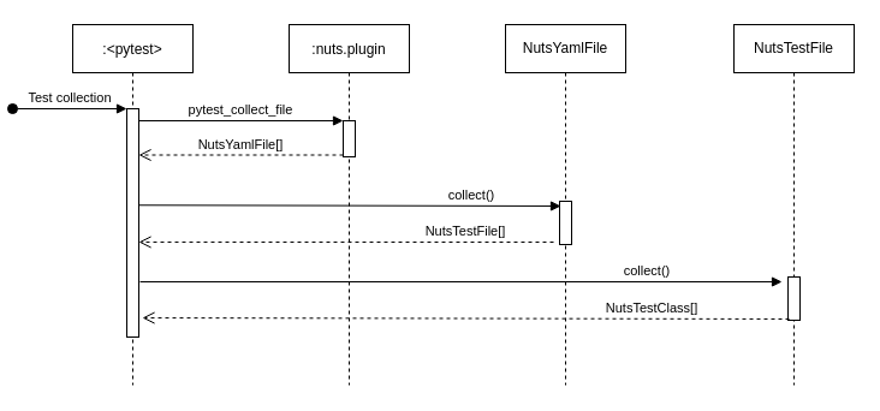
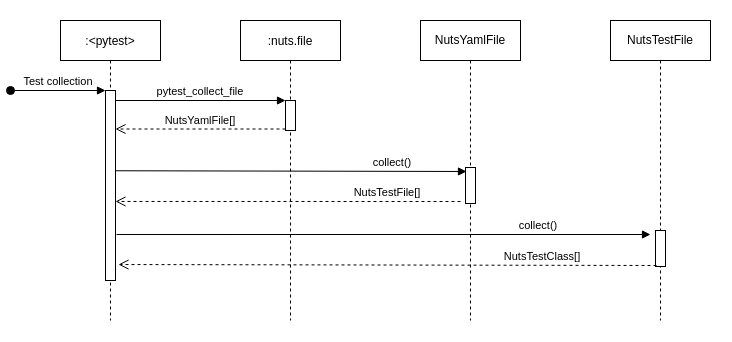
  <mxCell id="0" />
  <mxCell id="1" parent="0" />
  <mxCell id="2" value=":&lt;pytest&gt;" style="shape=umlLifeline;perimeter=lifelinePerimeter;container=1;collapsible=0;recursiveResize=0;rounded=0;shadow=0;strokeWidth=1;" parent="1" vertex="1"><mxGeometry x="20" y="20" width="100" height="300" as="geometry" /></mxCell>
  <mxCell id="3" value="" style="points=[];perimeter=orthogonalPerimeter;rounded=0;shadow=0;strokeWidth=1;" parent="2" vertex="1"><mxGeometry x="45" y="70" width="10" height="190" as="geometry" /></mxCell>
  <mxCell id="4" value="Test collection" style="verticalAlign=bottom;startArrow=oval;endArrow=block;startSize=8;shadow=0;strokeWidth=1;" parent="2" target="3" edge="1"><mxGeometry relative="1" as="geometry"><mxPoint x="-50" y="70" as="sourcePoint" /></mxGeometry></mxCell>
- <mxCell id="5" value=":nuts.plugin" style="shape=umlLifeline;perimeter=lifelinePerimeter;container=1;collapsible=0;recursiveResize=0;rounded=0;shadow=0;strokeWidth=1;" parent="1" vertex="1"><mxGeometry x="200" y="20" width="100" height="300" as="geometry" /></mxCell>
+ <mxCell id="5" value=":nuts.file" style="shape=umlLifeline;perimeter=lifelinePerimeter;container=1;collapsible=0;recursiveResize=0;rounded=0;shadow=0;strokeWidth=1;" parent="1" vertex="1"><mxGeometry x="200" y="20" width="100" height="300" as="geometry" /></mxCell>
  <mxCell id="6" value="" style="points=[];perimeter=orthogonalPerimeter;rounded=0;shadow=0;strokeWidth=1;" parent="5" vertex="1"><mxGeometry x="45" y="80" width="10" height="30" as="geometry" /></mxCell>
  <mxCell id="7" value="collect()" style="verticalAlign=bottom;endArrow=block;shadow=0;strokeWidth=1;" edge="1" parent="5"><mxGeometry x="0.581" relative="1" as="geometry"><mxPoint x="-125" y="150.25" as="sourcePoint" /><mxPoint x="226" y="151" as="targetPoint" /><mxPoint as="offset" /></mxGeometry></mxCell>
  <mxCell id="8" value="NutsYamlFile[]" style="verticalAlign=bottom;endArrow=open;dashed=1;endSize=8;exitX=0;exitY=0.95;shadow=0;strokeWidth=1;" parent="1" source="6" target="3" edge="1"><mxGeometry relative="1" as="geometry"><mxPoint x="175" y="176" as="targetPoint" /></mxGeometry></mxCell>
  <mxCell id="9" value="pytest_collect_file" style="verticalAlign=bottom;endArrow=block;entryX=0;entryY=0;shadow=0;strokeWidth=1;" parent="1" source="3" target="6" edge="1"><mxGeometry relative="1" as="geometry"><mxPoint x="175" y="100" as="sourcePoint" /></mxGeometry></mxCell>
  <mxCell id="10" value="NutsYamlFile" style="shape=umlLifeline;perimeter=lifelinePerimeter;whiteSpace=wrap;html=1;container=1;collapsible=0;recursiveResize=0;outlineConnect=0;" vertex="1" parent="1"><mxGeometry x="380" y="20" width="100" height="300" as="geometry" /></mxCell>
  <mxCell id="11" value="" style="points=[];perimeter=orthogonalPerimeter;rounded=0;shadow=0;strokeWidth=1;" vertex="1" parent="10"><mxGeometry x="45" y="147" width="10" height="36" as="geometry" /></mxCell>
  <mxCell id="12" value="NutsTestFile" style="shape=umlLifeline;perimeter=lifelinePerimeter;whiteSpace=wrap;html=1;container=1;collapsible=0;recursiveResize=0;outlineConnect=0;" vertex="1" parent="1"><mxGeometry x="570" y="20" width="100" height="300" as="geometry" /></mxCell>
  <mxCell id="13" value="" style="points=[];perimeter=orthogonalPerimeter;rounded=0;shadow=0;strokeWidth=1;" vertex="1" parent="12"><mxGeometry x="45" y="210" width="10" height="36" as="geometry" /></mxCell>
  <mxCell id="14" value="NutsTestFile[]" style="verticalAlign=bottom;endArrow=open;dashed=1;endSize=8;shadow=0;strokeWidth=1;entryX=1;entryY=0.584;entryDx=0;entryDy=0;entryPerimeter=0;" edge="1" parent="1" target="3"><mxGeometry x="-0.578" relative="1" as="geometry"><mxPoint x="80" y="202" as="targetPoint" /><mxPoint x="420" y="201" as="sourcePoint" /><mxPoint as="offset" /></mxGeometry></mxCell>
  <mxCell id="15" value="collect()" style="verticalAlign=bottom;endArrow=block;shadow=0;strokeWidth=1;entryX=-0.5;entryY=0.111;entryDx=0;entryDy=0;entryPerimeter=0;exitX=1.1;exitY=0.758;exitDx=0;exitDy=0;exitPerimeter=0;" edge="1" parent="1" source="3" target="13"><mxGeometry x="0.581" relative="1" as="geometry"><mxPoint x="80" y="233.25" as="sourcePoint" /><mxPoint x="431" y="234" as="targetPoint" /><mxPoint as="offset" /></mxGeometry></mxCell>
  <mxCell id="16" value="NutsTestClass[]" style="verticalAlign=bottom;endArrow=open;dashed=1;endSize=8;shadow=0;strokeWidth=1;entryX=1.3;entryY=0.916;entryDx=0;entryDy=0;entryPerimeter=0;exitX=0.1;exitY=0.972;exitDx=0;exitDy=0;exitPerimeter=0;" edge="1" parent="1" source="13" target="3"><mxGeometry x="-0.578" relative="1" as="geometry"><mxPoint x="80" y="263.96" as="targetPoint" /><mxPoint x="425" y="264" as="sourcePoint" /><mxPoint as="offset" /></mxGeometry></mxCell>
